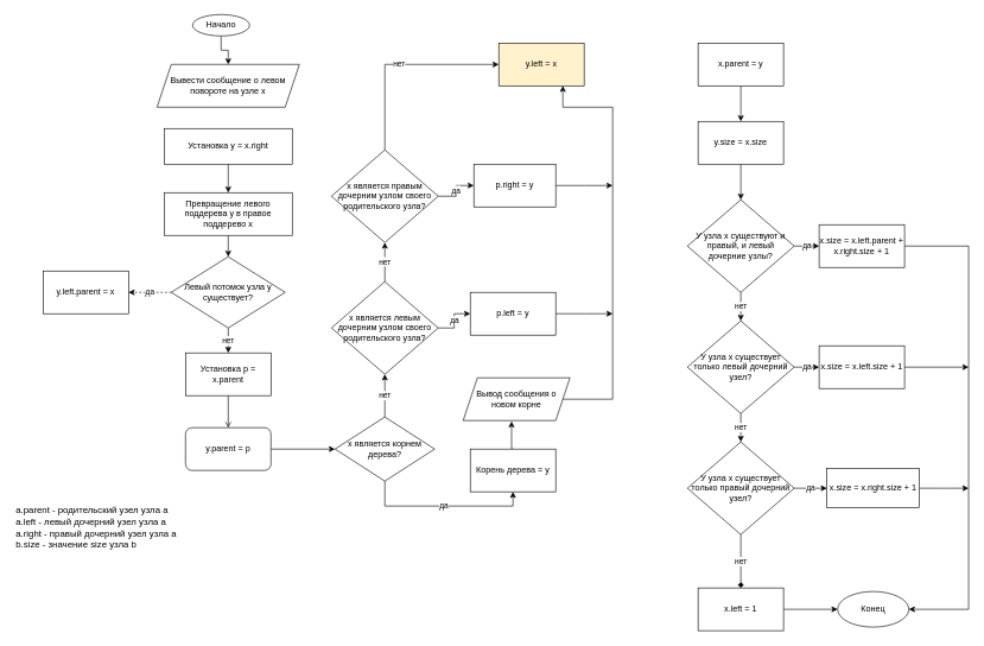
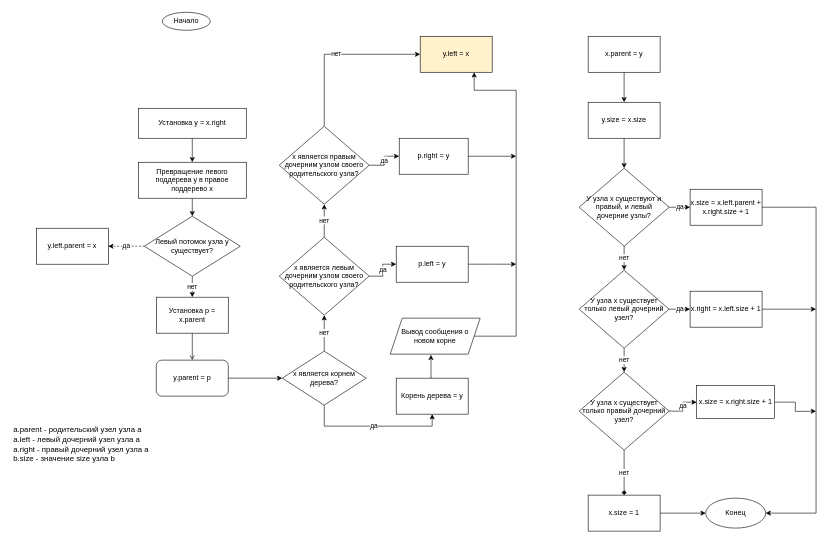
  <mxCell id="0" />
  <mxCell id="1" parent="0" />
- <mxCell id="2" style="edgeStyle=orthogonalEdgeStyle;rounded=0;orthogonalLoop=1;jettySize=auto;html=1;entryX=0.5;entryY=0;entryDx=0;entryDy=0;" edge="1" parent="1" source="3" target="4"><mxGeometry relative="1" as="geometry" /></mxCell>
  <mxCell id="3" value="Начало" style="ellipse;whiteSpace=wrap;html=1;" parent="1" vertex="1"><mxGeometry x="270" y="20" width="80" height="30" as="geometry" /></mxCell>
- <mxCell id="4" value="Вывести сообщение о левом повороте на узле x" style="shape=parallelogram;perimeter=parallelogramPerimeter;whiteSpace=wrap;html=1;fixedSize=1;" parent="1" vertex="1"><mxGeometry x="220" y="90" width="200" height="60" as="geometry" /></mxCell>
  <mxCell id="5" style="edgeStyle=orthogonalEdgeStyle;rounded=0;orthogonalLoop=1;jettySize=auto;html=1;entryX=0.5;entryY=0;entryDx=0;entryDy=0;" edge="1" parent="1" source="6" target="8"><mxGeometry relative="1" as="geometry" /></mxCell>
  <mxCell id="6" value="Установка y = x.right" style="rounded=0;whiteSpace=wrap;html=1;" parent="1" vertex="1"><mxGeometry x="230" y="180" width="180" height="50" as="geometry" /></mxCell>
  <mxCell id="7" style="edgeStyle=orthogonalEdgeStyle;rounded=0;orthogonalLoop=1;jettySize=auto;html=1;exitX=0.5;exitY=1;exitDx=0;exitDy=0;entryX=0.5;entryY=0;entryDx=0;entryDy=0;" edge="1" parent="1" source="8" target="11"><mxGeometry relative="1" as="geometry" /></mxCell>
  <mxCell id="8" value="Превращение левого поддерева y в правое поддерево x" style="rounded=0;whiteSpace=wrap;html=1;" parent="1" vertex="1"><mxGeometry x="230" y="270" width="180" height="60" as="geometry" /></mxCell>
  <mxCell id="9" value="нет" style="edgeStyle=orthogonalEdgeStyle;rounded=0;orthogonalLoop=1;jettySize=auto;html=1;exitX=0.5;exitY=1;exitDx=0;exitDy=0;entryX=0.5;entryY=0;entryDx=0;entryDy=0;" edge="1" parent="1" source="11" target="14"><mxGeometry relative="1" as="geometry" /></mxCell>
  <mxCell id="10" value="да" style="edgeStyle=orthogonalEdgeStyle;rounded=0;orthogonalLoop=1;jettySize=auto;html=1;exitX=0;exitY=0.5;exitDx=0;exitDy=0;entryX=1;entryY=0.5;entryDx=0;entryDy=0;dashed=1;" edge="1" parent="1" source="11" target="12"><mxGeometry relative="1" as="geometry" /></mxCell>
  <mxCell id="11" value="Левый потомок узла y существует?" style="rhombus;whiteSpace=wrap;html=1;" parent="1" vertex="1"><mxGeometry x="240" y="360" width="160" height="100" as="geometry" /></mxCell>
  <mxCell id="12" value="y.left.parent = x" style="rounded=0;whiteSpace=wrap;html=1;" parent="1" vertex="1"><mxGeometry x="60" y="380" width="120" height="60" as="geometry" /></mxCell>
  <mxCell id="13" style="edgeStyle=orthogonalEdgeStyle;rounded=0;orthogonalLoop=1;jettySize=auto;html=1;exitX=0.5;exitY=1;exitDx=0;exitDy=0;entryX=0.5;entryY=0;entryDx=0;entryDy=0;endArrow=open;" edge="1" parent="1" source="14" target="16"><mxGeometry relative="1" as="geometry" /></mxCell>
  <mxCell id="14" value="Установка p = x.parent" style="rounded=0;whiteSpace=wrap;html=1;" vertex="1" parent="1"><mxGeometry x="260" y="495" width="120" height="60" as="geometry" /></mxCell>
  <mxCell id="15" style="edgeStyle=orthogonalEdgeStyle;rounded=0;orthogonalLoop=1;jettySize=auto;html=1;entryX=0;entryY=0.5;entryDx=0;entryDy=0;" edge="1" parent="1" source="16" target="19"><mxGeometry relative="1" as="geometry" /></mxCell>
  <mxCell id="16" value="y.parent = p" style="whiteSpace=wrap;html=1;rounded=1;" vertex="1" parent="1"><mxGeometry x="260" y="600" width="120" height="60" as="geometry" /></mxCell>
  <mxCell id="17" value="нет" style="edgeStyle=orthogonalEdgeStyle;rounded=0;orthogonalLoop=1;jettySize=auto;html=1;exitX=0.5;exitY=0;exitDx=0;exitDy=0;entryX=0.5;entryY=1;entryDx=0;entryDy=0;" edge="1" parent="1" source="19" target="22"><mxGeometry relative="1" as="geometry" /></mxCell>
  <mxCell id="18" value="да" style="edgeStyle=orthogonalEdgeStyle;rounded=0;orthogonalLoop=1;jettySize=auto;html=1;exitX=0.5;exitY=1;exitDx=0;exitDy=0;entryX=0.5;entryY=1;entryDx=0;entryDy=0;" edge="1" parent="1" source="19" target="30"><mxGeometry relative="1" as="geometry" /></mxCell>
  <mxCell id="19" value="х является корнем дерева?" style="rhombus;whiteSpace=wrap;html=1;" vertex="1" parent="1"><mxGeometry x="470" y="585" width="140" height="90" as="geometry" /></mxCell>
  <mxCell id="20" value="нет" style="edgeStyle=orthogonalEdgeStyle;rounded=0;orthogonalLoop=1;jettySize=auto;html=1;exitX=0.5;exitY=0;exitDx=0;exitDy=0;entryX=0.5;entryY=1;entryDx=0;entryDy=0;" edge="1" parent="1" source="22" target="25"><mxGeometry relative="1" as="geometry" /></mxCell>
  <mxCell id="21" value="да" style="edgeStyle=orthogonalEdgeStyle;rounded=0;orthogonalLoop=1;jettySize=auto;html=1;entryX=0;entryY=0.5;entryDx=0;entryDy=0;" edge="1" parent="1" source="22" target="34"><mxGeometry relative="1" as="geometry" /></mxCell>
  <mxCell id="22" value="х является левым дочерним узлом своего родительского узла?" style="rhombus;whiteSpace=wrap;html=1;" vertex="1" parent="1"><mxGeometry x="465" y="395" width="150" height="130" as="geometry" /></mxCell>
  <mxCell id="23" value="нет" style="edgeStyle=orthogonalEdgeStyle;rounded=0;orthogonalLoop=1;jettySize=auto;html=1;exitX=0.5;exitY=0;exitDx=0;exitDy=0;entryX=0;entryY=0.5;entryDx=0;entryDy=0;" edge="1" parent="1" source="25" target="26"><mxGeometry relative="1" as="geometry"><Array as="points"><mxPoint x="540" y="90" /></Array></mxGeometry></mxCell>
  <mxCell id="24" value="да" style="edgeStyle=orthogonalEdgeStyle;rounded=0;orthogonalLoop=1;jettySize=auto;html=1;exitX=1;exitY=0.5;exitDx=0;exitDy=0;entryX=0;entryY=0.5;entryDx=0;entryDy=0;" edge="1" parent="1" source="25" target="36"><mxGeometry relative="1" as="geometry" /></mxCell>
  <mxCell id="25" value="х является правым дочерним узлом своего родительского узла?" style="rhombus;whiteSpace=wrap;html=1;" vertex="1" parent="1"><mxGeometry x="465" y="210" width="150" height="130" as="geometry" /></mxCell>
  <mxCell id="26" value="y.left = х" style="rounded=0;whiteSpace=wrap;html=1;fillColor=#fff2cc;" vertex="1" parent="1"><mxGeometry x="700" y="60" width="120" height="60" as="geometry" /></mxCell>
  <mxCell id="27" style="edgeStyle=orthogonalEdgeStyle;rounded=0;orthogonalLoop=1;jettySize=auto;html=1;exitX=0.5;exitY=1;exitDx=0;exitDy=0;entryX=0.5;entryY=0;entryDx=0;entryDy=0;" edge="1" parent="1" source="28" target="47"><mxGeometry relative="1" as="geometry" /></mxCell>
  <mxCell id="28" value="x.parent = y" style="rounded=0;whiteSpace=wrap;html=1;" vertex="1" parent="1"><mxGeometry x="980" y="60" width="120" height="60" as="geometry" /></mxCell>
  <mxCell id="29" style="edgeStyle=orthogonalEdgeStyle;rounded=0;orthogonalLoop=1;jettySize=auto;html=1;exitX=0.5;exitY=0;exitDx=0;exitDy=0;entryX=0.453;entryY=1.017;entryDx=0;entryDy=0;entryPerimeter=0;" edge="1" parent="1" source="30" target="32"><mxGeometry relative="1" as="geometry" /></mxCell>
  <mxCell id="30" value="Корень дерева = y" style="rounded=0;whiteSpace=wrap;html=1;" vertex="1" parent="1"><mxGeometry x="660" y="630" width="120" height="60" as="geometry" /></mxCell>
  <mxCell id="31" style="edgeStyle=orthogonalEdgeStyle;rounded=0;orthogonalLoop=1;jettySize=auto;html=1;exitX=1;exitY=0.5;exitDx=0;exitDy=0;entryX=0.75;entryY=1;entryDx=0;entryDy=0;" edge="1" parent="1" source="32" target="26"><mxGeometry relative="1" as="geometry"><Array as="points"><mxPoint x="860" y="560" /><mxPoint x="860" y="150" /><mxPoint x="790" y="150" /></Array></mxGeometry></mxCell>
  <mxCell id="32" value="Вывод сообщения о новом корне" style="shape=parallelogram;perimeter=parallelogramPerimeter;whiteSpace=wrap;html=1;fixedSize=1;" vertex="1" parent="1"><mxGeometry x="650" y="530" width="150" height="60" as="geometry" /></mxCell>
  <mxCell id="33" style="edgeStyle=orthogonalEdgeStyle;rounded=0;orthogonalLoop=1;jettySize=auto;html=1;exitX=1;exitY=0.5;exitDx=0;exitDy=0;" edge="1" parent="1" source="34"><mxGeometry relative="1" as="geometry"><mxPoint x="860" y="440" as="targetPoint" /></mxGeometry></mxCell>
  <mxCell id="34" value="p.left = y" style="rounded=0;whiteSpace=wrap;html=1;" vertex="1" parent="1"><mxGeometry x="660" y="410" width="120" height="60" as="geometry" /></mxCell>
  <mxCell id="35" style="edgeStyle=orthogonalEdgeStyle;rounded=0;orthogonalLoop=1;jettySize=auto;html=1;" edge="1" parent="1" source="36"><mxGeometry relative="1" as="geometry"><mxPoint x="860" y="260" as="targetPoint" /></mxGeometry></mxCell>
  <mxCell id="36" value="p.right = y" style="rounded=0;whiteSpace=wrap;html=1;" vertex="1" parent="1"><mxGeometry x="665" y="230" width="115" height="60" as="geometry" /></mxCell>
  <mxCell id="37" value="нет" style="edgeStyle=orthogonalEdgeStyle;rounded=0;orthogonalLoop=1;jettySize=auto;html=1;exitX=0.5;exitY=1;exitDx=0;exitDy=0;entryX=0.5;entryY=0;entryDx=0;entryDy=0;" edge="1" parent="1" source="39" target="42"><mxGeometry relative="1" as="geometry" /></mxCell>
  <mxCell id="38" value="да" style="edgeStyle=orthogonalEdgeStyle;rounded=0;orthogonalLoop=1;jettySize=auto;html=1;exitX=1;exitY=0.5;exitDx=0;exitDy=0;entryX=0;entryY=0.5;entryDx=0;entryDy=0;" edge="1" parent="1" source="39" target="49"><mxGeometry relative="1" as="geometry" /></mxCell>
  <mxCell id="39" value="У узла х существуют и правый, и левый дочерние узлы?" style="rhombus;whiteSpace=wrap;html=1;" vertex="1" parent="1"><mxGeometry x="965" y="280" width="150" height="130" as="geometry" /></mxCell>
  <mxCell id="40" value="нет" style="edgeStyle=orthogonalEdgeStyle;rounded=0;orthogonalLoop=1;jettySize=auto;html=1;exitX=0.5;exitY=1;exitDx=0;exitDy=0;entryX=0.5;entryY=0;entryDx=0;entryDy=0;" edge="1" parent="1" source="42" target="45"><mxGeometry relative="1" as="geometry" /></mxCell>
  <mxCell id="41" value="да" style="edgeStyle=orthogonalEdgeStyle;rounded=0;orthogonalLoop=1;jettySize=auto;html=1;exitX=1;exitY=0.5;exitDx=0;exitDy=0;entryX=0;entryY=0.5;entryDx=0;entryDy=0;" edge="1" parent="1" source="42" target="52"><mxGeometry relative="1" as="geometry" /></mxCell>
  <mxCell id="42" value="У узла х существует только левый дочерний узел?" style="rhombus;whiteSpace=wrap;html=1;" vertex="1" parent="1"><mxGeometry x="965" y="450" width="150" height="130" as="geometry" /></mxCell>
  <mxCell id="43" value="да" style="edgeStyle=orthogonalEdgeStyle;rounded=0;orthogonalLoop=1;jettySize=auto;html=1;exitX=1;exitY=0.5;exitDx=0;exitDy=0;entryX=0;entryY=0.5;entryDx=0;entryDy=0;" edge="1" parent="1" source="45" target="54"><mxGeometry relative="1" as="geometry" /></mxCell>
  <mxCell id="44" value="нет" style="edgeStyle=orthogonalEdgeStyle;rounded=0;orthogonalLoop=1;jettySize=auto;html=1;exitX=0.5;exitY=1;exitDx=0;exitDy=0;entryX=0.5;entryY=0;entryDx=0;entryDy=0;endArrow=diamond;" edge="1" parent="1" source="45" target="56"><mxGeometry relative="1" as="geometry" /></mxCell>
  <mxCell id="45" value="У узла х существует только правый дочерний узел?" style="rhombus;whiteSpace=wrap;html=1;" vertex="1" parent="1"><mxGeometry x="965" y="620" width="150" height="130" as="geometry" /></mxCell>
  <mxCell id="46" style="edgeStyle=orthogonalEdgeStyle;rounded=0;orthogonalLoop=1;jettySize=auto;html=1;exitX=0.5;exitY=1;exitDx=0;exitDy=0;entryX=0.5;entryY=0;entryDx=0;entryDy=0;" edge="1" parent="1" source="47" target="39"><mxGeometry relative="1" as="geometry" /></mxCell>
  <mxCell id="47" value="y.size = x.size" style="rounded=0;whiteSpace=wrap;html=1;" vertex="1" parent="1"><mxGeometry x="980" y="170" width="120" height="60" as="geometry" /></mxCell>
  <mxCell id="48" style="edgeStyle=orthogonalEdgeStyle;rounded=0;orthogonalLoop=1;jettySize=auto;html=1;exitX=1;exitY=0.5;exitDx=0;exitDy=0;entryX=1;entryY=0.5;entryDx=0;entryDy=0;" edge="1" parent="1" source="49" target="50"><mxGeometry relative="1" as="geometry"><Array as="points"><mxPoint x="1360" y="345" /><mxPoint x="1360" y="855" /></Array></mxGeometry></mxCell>
  <mxCell id="49" value="x.size = x.left.parent + x.right.size + 1" style="rounded=0;whiteSpace=wrap;html=1;" vertex="1" parent="1"><mxGeometry x="1150" y="315" width="120" height="60" as="geometry" /></mxCell>
  <mxCell id="50" value="Конец" style="ellipse;whiteSpace=wrap;html=1;" vertex="1" parent="1"><mxGeometry x="1176" y="830" width="100" height="50" as="geometry" /></mxCell>
  <mxCell id="51" style="edgeStyle=orthogonalEdgeStyle;rounded=0;orthogonalLoop=1;jettySize=auto;html=1;exitX=1;exitY=0.5;exitDx=0;exitDy=0;" edge="1" parent="1" source="52"><mxGeometry relative="1" as="geometry"><mxPoint x="1360" y="515" as="targetPoint" /></mxGeometry></mxCell>
- <mxCell id="52" value="x.size = x.left.size + 1" style="rounded=0;whiteSpace=wrap;html=1;" vertex="1" parent="1"><mxGeometry x="1150" y="485" width="120" height="60" as="geometry" /></mxCell>
+ <mxCell id="52" value="x.right = x.left.size + 1" style="rounded=0;whiteSpace=wrap;html=1;" vertex="1" parent="1"><mxGeometry x="1150" y="485" width="120" height="60" as="geometry" /></mxCell>
  <mxCell id="53" style="edgeStyle=orthogonalEdgeStyle;rounded=0;orthogonalLoop=1;jettySize=auto;html=1;" edge="1" parent="1" source="54"><mxGeometry relative="1" as="geometry"><mxPoint x="1360" y="685" as="targetPoint" /></mxGeometry></mxCell>
- <mxCell id="54" value="x.size = x.right.size + 1" style="rounded=0;whiteSpace=wrap;html=1;" vertex="1" parent="1"><mxGeometry x="1161" y="657.5" width="130" height="55" as="geometry" /></mxCell>
+ <mxCell id="54" value="x.size = x.right.size + 1" style="rounded=0;whiteSpace=wrap;html=1;" vertex="1" parent="1"><mxGeometry x="1161" y="642.5" width="130" height="55" as="geometry" /></mxCell>
  <mxCell id="55" style="edgeStyle=orthogonalEdgeStyle;rounded=0;orthogonalLoop=1;jettySize=auto;html=1;exitX=1;exitY=0.5;exitDx=0;exitDy=0;entryX=0;entryY=0.5;entryDx=0;entryDy=0;" edge="1" parent="1" source="56" target="50"><mxGeometry relative="1" as="geometry" /></mxCell>
- <mxCell id="56" value="x.left = 1" style="rounded=0;whiteSpace=wrap;html=1;" vertex="1" parent="1"><mxGeometry x="980" y="825" width="120" height="60" as="geometry" /></mxCell>
+ <mxCell id="56" value="x.size = 1" style="rounded=0;whiteSpace=wrap;html=1;" vertex="1" parent="1"><mxGeometry x="980" y="825" width="120" height="60" as="geometry" /></mxCell>
  <mxCell id="57" value="a.parent - родительский узел узла a&lt;br style=&quot;font-size: 13px;&quot;&gt;a.left - левый дочерний узел узла а&lt;br style=&quot;font-size: 13px;&quot;&gt;a.right - правый дочерний узел узла а&lt;br style=&quot;font-size: 13px;&quot;&gt;b.size - значение size узла b" style="text;html=1;strokeColor=none;fillColor=none;align=left;verticalAlign=middle;whiteSpace=wrap;rounded=0;fontSize=13;" vertex="1" parent="1"><mxGeometry x="20" y="660" width="280" height="160" as="geometry" /></mxCell>
